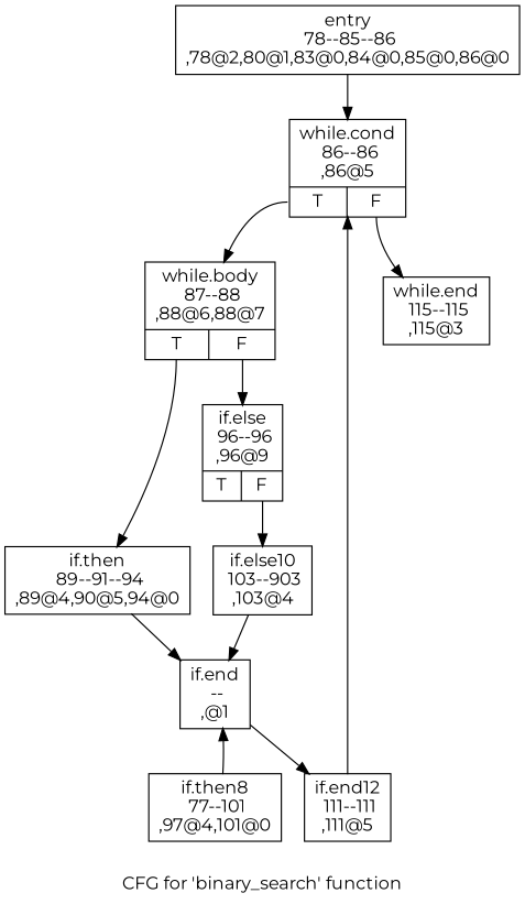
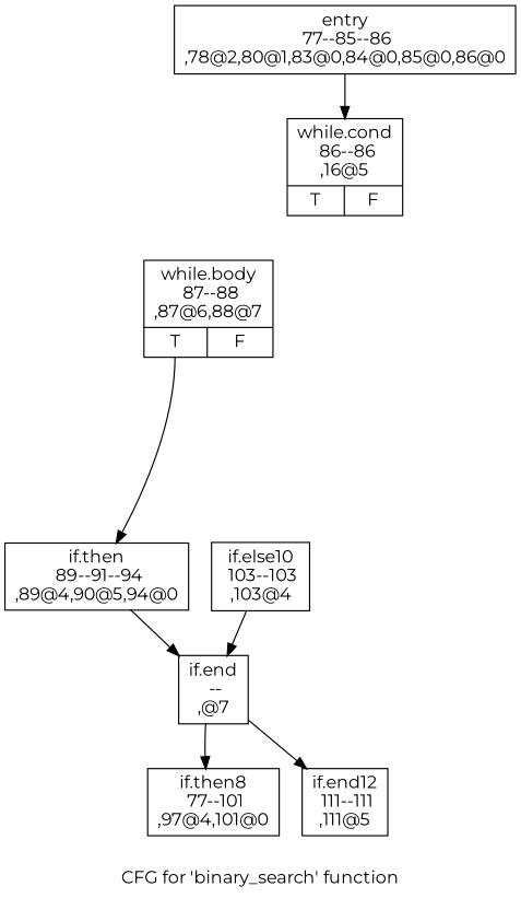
  digraph {
    fontname=Montserrat
    label="CFG for 'binary_search' function"
    node [fontname=Montserrat shape=record]
    edge [fontname=Montserrat]
-   n1 [label="{entry\n 78--85--86\n,78@2,80@1,83@0,84@0,85@0,86@0\n}"]
-   n2 [label="{while.cond\n 86--86\n,86@5\n|{<s0>T|<s1>F}}"]
-   n3 [label="{while.body\n 87--88\n,88@6,88@7\n|{<s0>T|<s1>F}}"]
-   n4 [label="{while.end\n 115--115\n,115@3\n}"]
+   n1 [label="{entry\n 77--85--86\n,78@2,80@1,83@0,84@0,85@0,86@0\n}"]
+   n2 [label="{while.cond\n 86--86\n,16@5\n|{<s0>T|<s1>F}}"]
+   n3 [label="{while.body\n 87--88\n,87@6,88@7\n|{<s0>T|<s1>F}}"]
    n5 [label="{if.then\n 89--91--94\n,89@4,90@5,94@0\n}"]
-   n6 [label="{if.else\n 96--96\n,96@9\n|{<s0>T|<s1>F}}"]
-   n7 [label="{if.end\n --\n,@1\n}"]
-   n8 [label="{if.else10\n 103--903\n,103@4\n}"]
+   n7 [label="{if.end\n --\n,@7\n}"]
+   n8 [label="{if.else10\n 103--103\n,103@4\n}"]
    n9 [label="{if.end12\n 111--111\n,111@5\n}"]
    n10 [label="{if.then8\n 77--101\n,97@4,101@0\n}"]
    n1 -> n2
-   n2 -> n3 [tailport=s0]
-   n2 -> n4 [tailport=s1]
    n3 -> n5 [tailport=s0]
-   n3 -> n6 [tailport=s1]
    n5 -> n7
-   n6 -> n8 [tailport=s1]
    n7 -> n9
    n8 -> n7
-   n9 -> n2
-   n10 -> n7
+   n7 -> n10
  }
